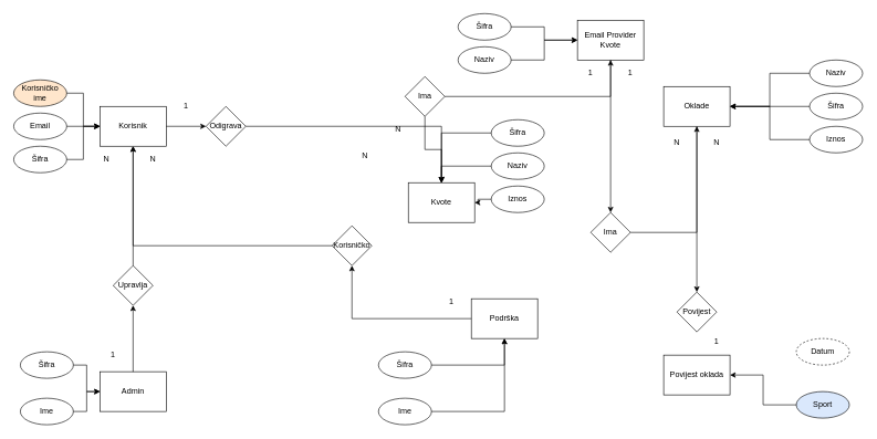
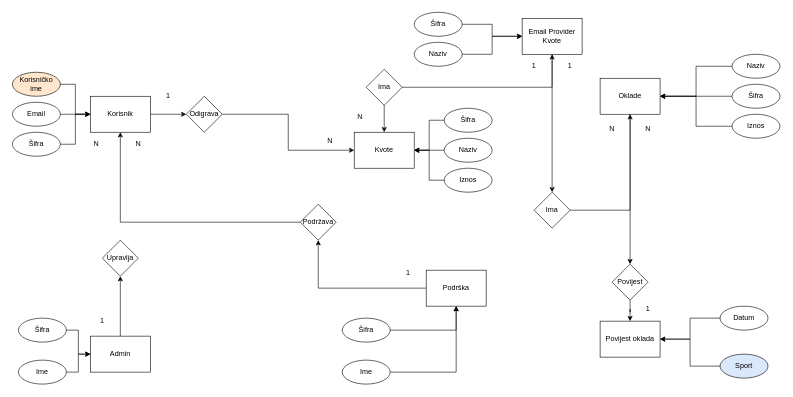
  <mxCell id="0" />
  <mxCell id="1" parent="0" />
  <mxCell id="2" value="Korisnik" style="shape=rectangle;whiteSpace=wrap;html=1;" vertex="1" parent="1"><mxGeometry x="150" y="160" width="100" height="60" as="geometry" /></mxCell>
  <mxCell id="3" value="Korisničko ime" style="ellipse;whiteSpace=wrap;html=1;fillColor=#ffe6cc;" vertex="1" parent="1"><mxGeometry x="20" y="120" width="80" height="40" as="geometry" /></mxCell>
  <mxCell id="4" value="Email" style="ellipse;whiteSpace=wrap;html=1;" vertex="1" parent="1"><mxGeometry x="20" y="170" width="80" height="40" as="geometry" /></mxCell>
  <mxCell id="5" value="Šifra" style="ellipse;whiteSpace=wrap;html=1;" vertex="1" parent="1"><mxGeometry x="20" y="220" width="80" height="40" as="geometry" /></mxCell>
  <mxCell id="6" style="edgeStyle=orthogonalEdgeStyle;rounded=0;orthogonalLoop=1;jettySize=auto;" edge="1" parent="1" source="3" target="2"><mxGeometry relative="1" as="geometry" /></mxCell>
  <mxCell id="7" style="edgeStyle=orthogonalEdgeStyle;rounded=0;orthogonalLoop=1;jettySize=auto;" edge="1" parent="1" source="4" target="2"><mxGeometry relative="1" as="geometry" /></mxCell>
  <mxCell id="8" style="edgeStyle=orthogonalEdgeStyle;rounded=0;orthogonalLoop=1;jettySize=auto;" edge="1" parent="1" source="5" target="2"><mxGeometry relative="1" as="geometry" /></mxCell>
  <mxCell id="9" value="Email Provider Kvote" style="shape=rectangle;whiteSpace=wrap;html=1;" vertex="1" parent="1"><mxGeometry x="870" y="30" width="100" height="60" as="geometry" /></mxCell>
  <mxCell id="10" value="Šifra" style="ellipse;whiteSpace=wrap;html=1;" vertex="1" parent="1"><mxGeometry x="690" y="20" width="80" height="40" as="geometry" /></mxCell>
  <mxCell id="11" value="Naziv" style="ellipse;whiteSpace=wrap;html=1;" vertex="1" parent="1"><mxGeometry x="690" y="70" width="80" height="40" as="geometry" /></mxCell>
  <mxCell id="12" style="edgeStyle=orthogonalEdgeStyle;rounded=0;orthogonalLoop=1;jettySize=auto;" edge="1" parent="1" source="10" target="9"><mxGeometry relative="1" as="geometry" /></mxCell>
  <mxCell id="13" style="edgeStyle=orthogonalEdgeStyle;rounded=0;orthogonalLoop=1;jettySize=auto;" edge="1" parent="1" source="11" target="9"><mxGeometry relative="1" as="geometry" /></mxCell>
- <mxCell id="14" value="Kvote" style="shape=rectangle;whiteSpace=wrap;html=1;" vertex="1" parent="1"><mxGeometry x="615" y="275" width="100" height="60" as="geometry" /></mxCell>
+ <mxCell id="14" value="Kvote" style="shape=rectangle;whiteSpace=wrap;html=1;" vertex="1" parent="1"><mxGeometry x="590" y="220" width="100" height="60" as="geometry" /></mxCell>
  <mxCell id="15" value="Šifra" style="ellipse;whiteSpace=wrap;html=1;" vertex="1" parent="1"><mxGeometry x="740" y="180" width="80" height="40" as="geometry" /></mxCell>
  <mxCell id="16" value="Naziv" style="ellipse;whiteSpace=wrap;html=1;" vertex="1" parent="1"><mxGeometry x="740" y="230" width="80" height="40" as="geometry" /></mxCell>
  <mxCell id="17" value="Iznos" style="ellipse;whiteSpace=wrap;html=1;" vertex="1" parent="1"><mxGeometry x="740" y="280" width="80" height="40" as="geometry" /></mxCell>
  <mxCell id="18" style="edgeStyle=orthogonalEdgeStyle;rounded=0;orthogonalLoop=1;jettySize=auto;" edge="1" parent="1" source="15" target="14"><mxGeometry relative="1" as="geometry" /></mxCell>
  <mxCell id="19" style="edgeStyle=orthogonalEdgeStyle;rounded=0;orthogonalLoop=1;jettySize=auto;" edge="1" parent="1" source="16" target="14"><mxGeometry relative="1" as="geometry" /></mxCell>
  <mxCell id="20" style="edgeStyle=orthogonalEdgeStyle;rounded=0;orthogonalLoop=1;jettySize=auto;" edge="1" parent="1" source="17" target="14"><mxGeometry relative="1" as="geometry" /></mxCell>
  <mxCell id="21" value="Oklade" style="shape=rectangle;whiteSpace=wrap;html=1;" vertex="1" parent="1"><mxGeometry x="1000" y="130" width="100" height="60" as="geometry" /></mxCell>
  <mxCell id="22" value="Šifra" style="ellipse;whiteSpace=wrap;html=1;" vertex="1" parent="1"><mxGeometry x="1220" y="140" width="80" height="40" as="geometry" /></mxCell>
  <mxCell id="23" value="Naziv" style="ellipse;whiteSpace=wrap;html=1;" vertex="1" parent="1"><mxGeometry x="1220" y="90" width="80" height="40" as="geometry" /></mxCell>
  <mxCell id="24" value="Iznos" style="ellipse;whiteSpace=wrap;html=1;" vertex="1" parent="1"><mxGeometry x="1220" y="190" width="80" height="40" as="geometry" /></mxCell>
  <mxCell id="25" style="edgeStyle=orthogonalEdgeStyle;rounded=0;orthogonalLoop=1;jettySize=auto;" edge="1" parent="1" source="22" target="21"><mxGeometry relative="1" as="geometry" /></mxCell>
  <mxCell id="26" style="edgeStyle=orthogonalEdgeStyle;rounded=0;orthogonalLoop=1;jettySize=auto;" edge="1" parent="1" source="23" target="21"><mxGeometry relative="1" as="geometry" /></mxCell>
  <mxCell id="27" style="edgeStyle=orthogonalEdgeStyle;rounded=0;orthogonalLoop=1;jettySize=auto;" edge="1" parent="1" source="24" target="21"><mxGeometry relative="1" as="geometry" /></mxCell>
  <mxCell id="28" value="Povijest oklada" style="shape=rectangle;whiteSpace=wrap;html=1;" vertex="1" parent="1"><mxGeometry x="1000" y="535" width="100" height="60" as="geometry" /></mxCell>
- <mxCell id="29" value="Datum" style="ellipse;whiteSpace=wrap;html=1;dashed=1;" vertex="1" parent="1"><mxGeometry x="1200" y="510" width="80" height="40" as="geometry" /></mxCell>
+ <mxCell id="29" value="Datum" style="ellipse;whiteSpace=wrap;html=1;" vertex="1" parent="1"><mxGeometry x="1200" y="510" width="80" height="40" as="geometry" /></mxCell>
  <mxCell id="30" value="Sport" style="ellipse;whiteSpace=wrap;html=1;fillColor=#dae8fc;" vertex="1" parent="1"><mxGeometry x="1200" y="590" width="80" height="40" as="geometry" /></mxCell>
+ <mxCell id="31" style="edgeStyle=orthogonalEdgeStyle;rounded=0;orthogonalLoop=1;jettySize=auto;" edge="1" parent="1" source="29" target="28"><mxGeometry relative="1" as="geometry" /></mxCell>
  <mxCell id="32" style="edgeStyle=orthogonalEdgeStyle;rounded=0;orthogonalLoop=1;jettySize=auto;" edge="1" parent="1" source="30" target="28"><mxGeometry relative="1" as="geometry" /></mxCell>
  <mxCell id="33" value="Admin" style="shape=rectangle;whiteSpace=wrap;html=1;" vertex="1" parent="1"><mxGeometry x="150" y="560" width="100" height="60" as="geometry" /></mxCell>
  <mxCell id="34" value="Šifra" style="ellipse;whiteSpace=wrap;html=1;" vertex="1" parent="1"><mxGeometry x="30" y="530" width="80" height="40" as="geometry" /></mxCell>
  <mxCell id="35" value="Ime" style="ellipse;whiteSpace=wrap;html=1;" vertex="1" parent="1"><mxGeometry x="30" y="600" width="80" height="40" as="geometry" /></mxCell>
  <mxCell id="36" style="edgeStyle=orthogonalEdgeStyle;rounded=0;orthogonalLoop=1;jettySize=auto;" edge="1" parent="1" source="34" target="33"><mxGeometry relative="1" as="geometry" /></mxCell>
  <mxCell id="37" style="edgeStyle=orthogonalEdgeStyle;rounded=0;orthogonalLoop=1;jettySize=auto;" edge="1" parent="1" source="35" target="33"><mxGeometry relative="1" as="geometry" /></mxCell>
  <mxCell id="38" value="Podrška" style="shape=rectangle;whiteSpace=wrap;html=1;" vertex="1" parent="1"><mxGeometry x="710" y="450" width="100" height="60" as="geometry" /></mxCell>
  <mxCell id="39" value="Šifra" style="ellipse;whiteSpace=wrap;html=1;" vertex="1" parent="1"><mxGeometry x="570" y="530" width="80" height="40" as="geometry" /></mxCell>
  <mxCell id="40" value="Ime" style="ellipse;whiteSpace=wrap;html=1;" vertex="1" parent="1"><mxGeometry x="570" y="600" width="80" height="40" as="geometry" /></mxCell>
  <mxCell id="41" style="edgeStyle=orthogonalEdgeStyle;rounded=0;orthogonalLoop=1;jettySize=auto;" edge="1" parent="1" source="39" target="38"><mxGeometry relative="1" as="geometry" /></mxCell>
  <mxCell id="42" style="edgeStyle=orthogonalEdgeStyle;rounded=0;orthogonalLoop=1;jettySize=auto;" edge="1" parent="1" source="40" target="38"><mxGeometry relative="1" as="geometry" /></mxCell>
  <mxCell id="43" value="Odigrava" style="shape=rhombus;whiteSpace=wrap;html=1;" vertex="1" parent="1"><mxGeometry x="310" y="160" width="60" height="60" as="geometry" /></mxCell>
  <mxCell id="44" style="edgeStyle=orthogonalEdgeStyle;rounded=0;orthogonalLoop=1;jettySize=auto;" edge="1" parent="1" source="2" target="43"><mxGeometry relative="1" as="geometry" /></mxCell>
  <mxCell id="45" style="edgeStyle=orthogonalEdgeStyle;rounded=0;orthogonalLoop=1;jettySize=auto;" edge="1" parent="1" source="43" target="14"><mxGeometry relative="1" as="geometry" /></mxCell>
  <mxCell id="46" value="Ima" style="shape=rhombus;whiteSpace=wrap;html=1;" vertex="1" parent="1"><mxGeometry x="890" y="320" width="60" height="60" as="geometry" /></mxCell>
  <mxCell id="47" style="edgeStyle=orthogonalEdgeStyle;rounded=0;orthogonalLoop=1;jettySize=auto;" edge="1" parent="1" source="9" target="46"><mxGeometry relative="1" as="geometry" /></mxCell>
  <mxCell id="48" style="edgeStyle=orthogonalEdgeStyle;rounded=0;orthogonalLoop=1;jettySize=auto;" edge="1" parent="1" source="46" target="21"><mxGeometry relative="1" as="geometry" /></mxCell>
  <mxCell id="49" value="Upravlja" style="shape=rhombus;whiteSpace=wrap;html=1;" vertex="1" parent="1"><mxGeometry x="170" y="400" width="60" height="60" as="geometry" /></mxCell>
  <mxCell id="50" style="edgeStyle=orthogonalEdgeStyle;rounded=0;orthogonalLoop=1;jettySize=auto;" edge="1" parent="1" source="33" target="49"><mxGeometry relative="1" as="geometry" /></mxCell>
- <mxCell id="51" style="edgeStyle=orthogonalEdgeStyle;rounded=0;orthogonalLoop=1;jettySize=auto;" edge="1" parent="1" source="49" target="2"><mxGeometry relative="1" as="geometry" /></mxCell>
- <mxCell id="52" value="Korisničko" style="shape=rhombus;whiteSpace=wrap;html=1;" vertex="1" parent="1"><mxGeometry x="500" y="340" width="60" height="60" as="geometry" /></mxCell>
+ <mxCell id="52" value="Podržava" style="shape=rhombus;whiteSpace=wrap;html=1;" vertex="1" parent="1"><mxGeometry x="500" y="340" width="60" height="60" as="geometry" /></mxCell>
  <mxCell id="53" style="edgeStyle=orthogonalEdgeStyle;rounded=0;orthogonalLoop=1;jettySize=auto;" edge="1" parent="1" source="38" target="52"><mxGeometry relative="1" as="geometry" /></mxCell>
  <mxCell id="54" style="edgeStyle=orthogonalEdgeStyle;rounded=0;orthogonalLoop=1;jettySize=auto;" edge="1" parent="1" source="52" target="2"><mxGeometry relative="1" as="geometry" /></mxCell>
  <mxCell id="55" value="Povijest" style="shape=rhombus;whiteSpace=wrap;html=1;" vertex="1" parent="1"><mxGeometry x="1020" y="440" width="60" height="60" as="geometry" /></mxCell>
  <mxCell id="56" style="edgeStyle=orthogonalEdgeStyle;rounded=0;orthogonalLoop=1;jettySize=auto;" edge="1" parent="1" source="21" target="55"><mxGeometry relative="1" as="geometry" /></mxCell>
+ <mxCell id="57" style="edgeStyle=orthogonalEdgeStyle;rounded=0;orthogonalLoop=1;jettySize=auto;" edge="1" parent="1" source="55" target="28"><mxGeometry relative="1" as="geometry" /></mxCell>
  <mxCell id="58" value="1" style="text;html=1;align=center;verticalAlign=middle;whiteSpace=wrap;rounded=0;" vertex="1" parent="1"><mxGeometry x="140" y="520" width="60" height="30" as="geometry" /></mxCell>
  <mxCell id="59" value="N" style="text;html=1;align=center;verticalAlign=middle;whiteSpace=wrap;rounded=0;" vertex="1" parent="1"><mxGeometry x="200" y="225" width="60" height="30" as="geometry" /></mxCell>
  <mxCell id="60" value="1" style="text;html=1;align=center;verticalAlign=middle;whiteSpace=wrap;rounded=0;" vertex="1" parent="1"><mxGeometry x="250" y="145" width="60" height="30" as="geometry" /></mxCell>
  <mxCell id="61" value="N" style="text;html=1;align=center;verticalAlign=middle;whiteSpace=wrap;rounded=0;" vertex="1" parent="1"><mxGeometry x="520" y="220" width="60" height="30" as="geometry" /></mxCell>
  <mxCell id="62" style="edgeStyle=orthogonalEdgeStyle;rounded=0;orthogonalLoop=1;jettySize=auto;html=1;exitX=1;exitY=0.5;exitDx=0;exitDy=0;entryX=0.5;entryY=1;entryDx=0;entryDy=0;" edge="1" parent="1" source="64" target="9"><mxGeometry relative="1" as="geometry" /></mxCell>
  <mxCell id="63" value="" style="edgeStyle=orthogonalEdgeStyle;rounded=0;orthogonalLoop=1;jettySize=auto;html=1;" edge="1" parent="1" source="64" target="14"><mxGeometry relative="1" as="geometry" /></mxCell>
  <mxCell id="64" value="Ima" style="shape=rhombus;whiteSpace=wrap;html=1;" vertex="1" parent="1"><mxGeometry x="610" y="115" width="60" height="60" as="geometry" /></mxCell>
  <mxCell id="65" value="1" style="text;html=1;align=center;verticalAlign=middle;whiteSpace=wrap;rounded=0;" vertex="1" parent="1"><mxGeometry x="860" y="95" width="60" height="30" as="geometry" /></mxCell>
  <mxCell id="66" value="N" style="text;html=1;align=center;verticalAlign=middle;whiteSpace=wrap;rounded=0;" vertex="1" parent="1"><mxGeometry x="570" y="180" width="60" height="30" as="geometry" /></mxCell>
  <mxCell id="67" value="1" style="text;html=1;align=center;verticalAlign=middle;whiteSpace=wrap;rounded=0;" vertex="1" parent="1"><mxGeometry x="650" y="440" width="60" height="30" as="geometry" /></mxCell>
  <mxCell id="68" value="N" style="text;html=1;align=center;verticalAlign=middle;whiteSpace=wrap;rounded=0;" vertex="1" parent="1"><mxGeometry x="130" y="225" width="60" height="30" as="geometry" /></mxCell>
  <mxCell id="69" value="1" style="text;html=1;align=center;verticalAlign=middle;whiteSpace=wrap;rounded=0;" vertex="1" parent="1"><mxGeometry x="920" y="95" width="60" height="30" as="geometry" /></mxCell>
  <mxCell id="70" value="N" style="text;html=1;align=center;verticalAlign=middle;whiteSpace=wrap;rounded=0;" vertex="1" parent="1"><mxGeometry x="990" y="200" width="60" height="30" as="geometry" /></mxCell>
  <mxCell id="71" value="N" style="text;html=1;align=center;verticalAlign=middle;whiteSpace=wrap;rounded=0;" vertex="1" parent="1"><mxGeometry x="1050" y="200" width="60" height="30" as="geometry" /></mxCell>
  <mxCell id="72" value="1" style="text;html=1;align=center;verticalAlign=middle;whiteSpace=wrap;rounded=0;" vertex="1" parent="1"><mxGeometry x="1050" y="500" width="60" height="30" as="geometry" /></mxCell>
